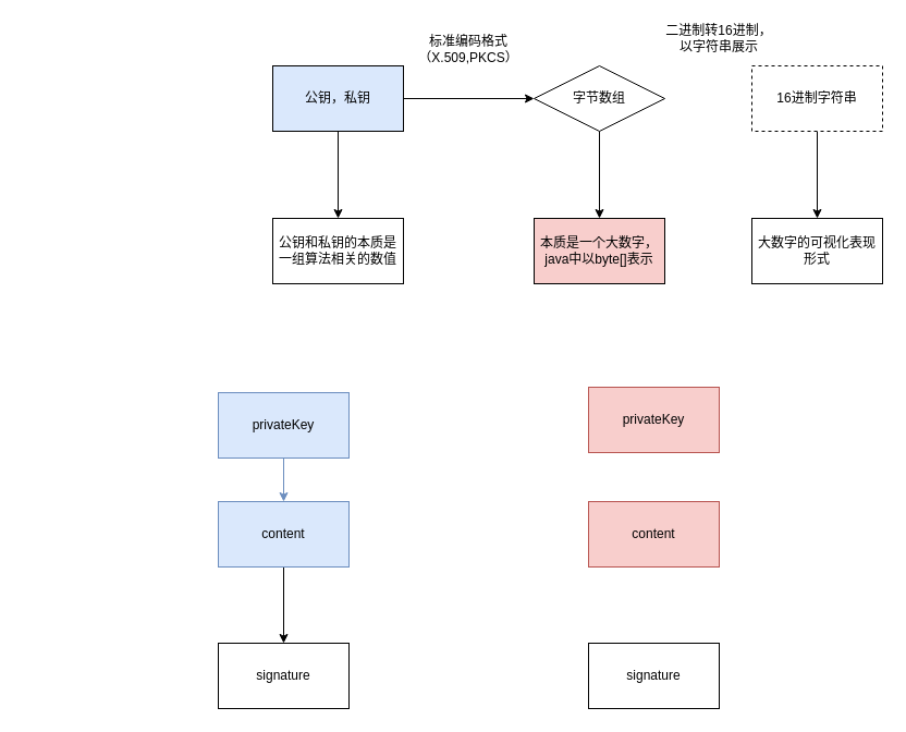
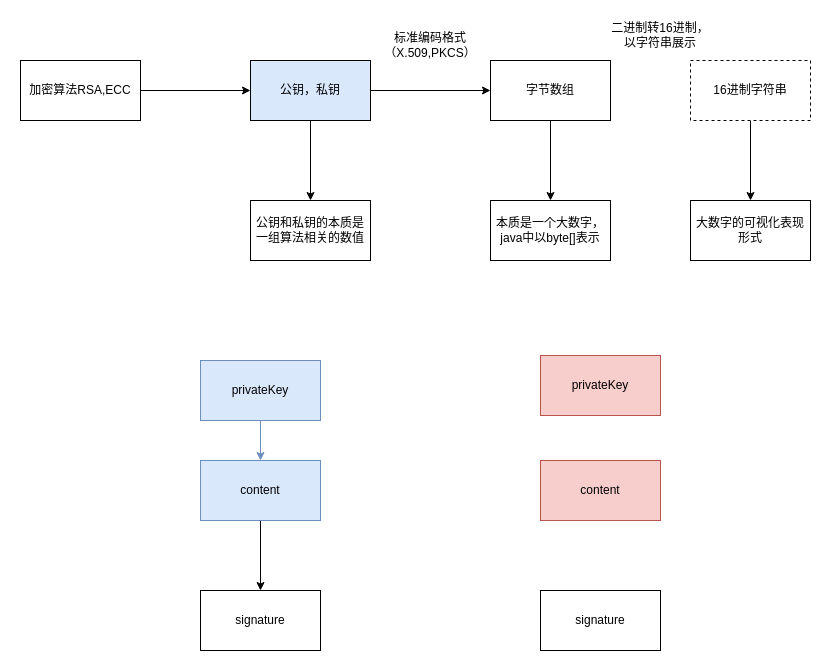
  <mxCell id="0" />
  <mxCell id="1" parent="0" />
+ <mxCell id="2" style="edgeStyle=orthogonalEdgeStyle;rounded=0;orthogonalLoop=1;jettySize=auto;html=1;entryX=0;entryY=0.5;entryDx=0;entryDy=0;" edge="1" parent="1" source="3" target="6"><mxGeometry relative="1" as="geometry" /></mxCell>
+ <mxCell id="3" value="加密算法RSA,ECC" style="rounded=0;whiteSpace=wrap;html=1;" vertex="1" parent="1"><mxGeometry x="20" y="60" width="120" height="60" as="geometry" /></mxCell>
  <mxCell id="4" value="" style="edgeStyle=orthogonalEdgeStyle;rounded=0;orthogonalLoop=1;jettySize=auto;html=1;" edge="1" parent="1" source="6" target="9"><mxGeometry relative="1" as="geometry" /></mxCell>
  <mxCell id="5" style="edgeStyle=orthogonalEdgeStyle;rounded=0;orthogonalLoop=1;jettySize=auto;html=1;entryX=0;entryY=0.5;entryDx=0;entryDy=0;" edge="1" parent="1" source="6" target="8"><mxGeometry relative="1" as="geometry" /></mxCell>
  <mxCell id="6" value="公钥，私钥" style="rounded=0;whiteSpace=wrap;html=1;fillColor=#dae8fc;" vertex="1" parent="1"><mxGeometry x="250" y="60" width="120" height="60" as="geometry" /></mxCell>
  <mxCell id="7" value="" style="edgeStyle=orthogonalEdgeStyle;rounded=0;orthogonalLoop=1;jettySize=auto;html=1;" edge="1" parent="1" source="8" target="13"><mxGeometry relative="1" as="geometry" /></mxCell>
- <mxCell id="8" value="字节数组" style="rhombus;whiteSpace=wrap;html=1;" vertex="1" parent="1"><mxGeometry x="490" y="60" width="120" height="60" as="geometry" /></mxCell>
+ <mxCell id="8" value="字节数组" style="rounded=0;whiteSpace=wrap;html=1;" vertex="1" parent="1"><mxGeometry x="490" y="60" width="120" height="60" as="geometry" /></mxCell>
  <mxCell id="9" value="公钥和私钥的本质是一组算法相关的数值" style="whiteSpace=wrap;html=1;rounded=0;" vertex="1" parent="1"><mxGeometry x="250" y="200" width="120" height="60" as="geometry" /></mxCell>
  <mxCell id="10" value="标准编码格式（X.509,PKCS）" style="text;html=1;align=center;verticalAlign=middle;whiteSpace=wrap;rounded=0;" vertex="1" parent="1"><mxGeometry x="400" y="30" width="60" height="30" as="geometry" /></mxCell>
  <mxCell id="11" value="" style="edgeStyle=orthogonalEdgeStyle;rounded=0;orthogonalLoop=1;jettySize=auto;html=1;" edge="1" parent="1" source="12" target="15"><mxGeometry relative="1" as="geometry" /></mxCell>
  <mxCell id="12" value="16进制字符串" style="rounded=0;whiteSpace=wrap;html=1;dashed=1;" vertex="1" parent="1"><mxGeometry x="690" y="60" width="120" height="60" as="geometry" /></mxCell>
- <mxCell id="13" value="本质是一个大数字，&lt;div&gt;java中以byte[]表示&lt;/div&gt;" style="rounded=0;whiteSpace=wrap;html=1;fillColor=#f8cecc;" vertex="1" parent="1"><mxGeometry x="490" y="200" width="120" height="60" as="geometry" /></mxCell>
+ <mxCell id="13" value="本质是一个大数字，&lt;div&gt;java中以byte[]表示&lt;/div&gt;" style="rounded=0;whiteSpace=wrap;html=1;" vertex="1" parent="1"><mxGeometry x="490" y="200" width="120" height="60" as="geometry" /></mxCell>
  <mxCell id="14" value="二进制转16进制，以字符串展示" style="text;html=1;align=center;verticalAlign=middle;whiteSpace=wrap;rounded=0;" vertex="1" parent="1"><mxGeometry x="610" y="20" width="100" height="30" as="geometry" /></mxCell>
  <mxCell id="15" value="大数字的可视化表现形式" style="rounded=0;whiteSpace=wrap;html=1;" vertex="1" parent="1"><mxGeometry x="690" y="200" width="120" height="60" as="geometry" /></mxCell>
  <mxCell id="16" style="edgeStyle=orthogonalEdgeStyle;rounded=0;orthogonalLoop=1;jettySize=auto;html=1;entryX=0.5;entryY=0;entryDx=0;entryDy=0;fillColor=#dae8fc;strokeColor=#6c8ebf;" edge="1" parent="1" source="17" target="19"><mxGeometry relative="1" as="geometry" /></mxCell>
  <mxCell id="17" value="privateKey" style="rounded=0;whiteSpace=wrap;html=1;fillColor=#dae8fc;strokeColor=#6c8ebf;" vertex="1" parent="1"><mxGeometry x="200" y="360" width="120" height="60" as="geometry" /></mxCell>
  <mxCell id="18" style="edgeStyle=orthogonalEdgeStyle;rounded=0;orthogonalLoop=1;jettySize=auto;html=1;entryX=0.5;entryY=0;entryDx=0;entryDy=0;" edge="1" parent="1" source="19" target="20"><mxGeometry relative="1" as="geometry" /></mxCell>
  <mxCell id="19" value="content" style="rounded=0;whiteSpace=wrap;html=1;fillColor=#dae8fc;strokeColor=#6c8ebf;" vertex="1" parent="1"><mxGeometry x="200" y="460" width="120" height="60" as="geometry" /></mxCell>
  <mxCell id="20" value="signature" style="rounded=0;whiteSpace=wrap;html=1;" vertex="1" parent="1"><mxGeometry x="200" y="590" width="120" height="60" as="geometry" /></mxCell>
  <mxCell id="21" value="content" style="rounded=0;whiteSpace=wrap;html=1;fillColor=#f8cecc;strokeColor=#b85450;" vertex="1" parent="1"><mxGeometry x="540" y="460" width="120" height="60" as="geometry" /></mxCell>
  <mxCell id="22" value="signature" style="rounded=0;whiteSpace=wrap;html=1;" vertex="1" parent="1"><mxGeometry x="540" y="590" width="120" height="60" as="geometry" /></mxCell>
  <mxCell id="23" value="privateKey" style="rounded=0;whiteSpace=wrap;html=1;fillColor=#f8cecc;strokeColor=#b85450;" vertex="1" parent="1"><mxGeometry x="540" y="355" width="120" height="60" as="geometry" /></mxCell>
